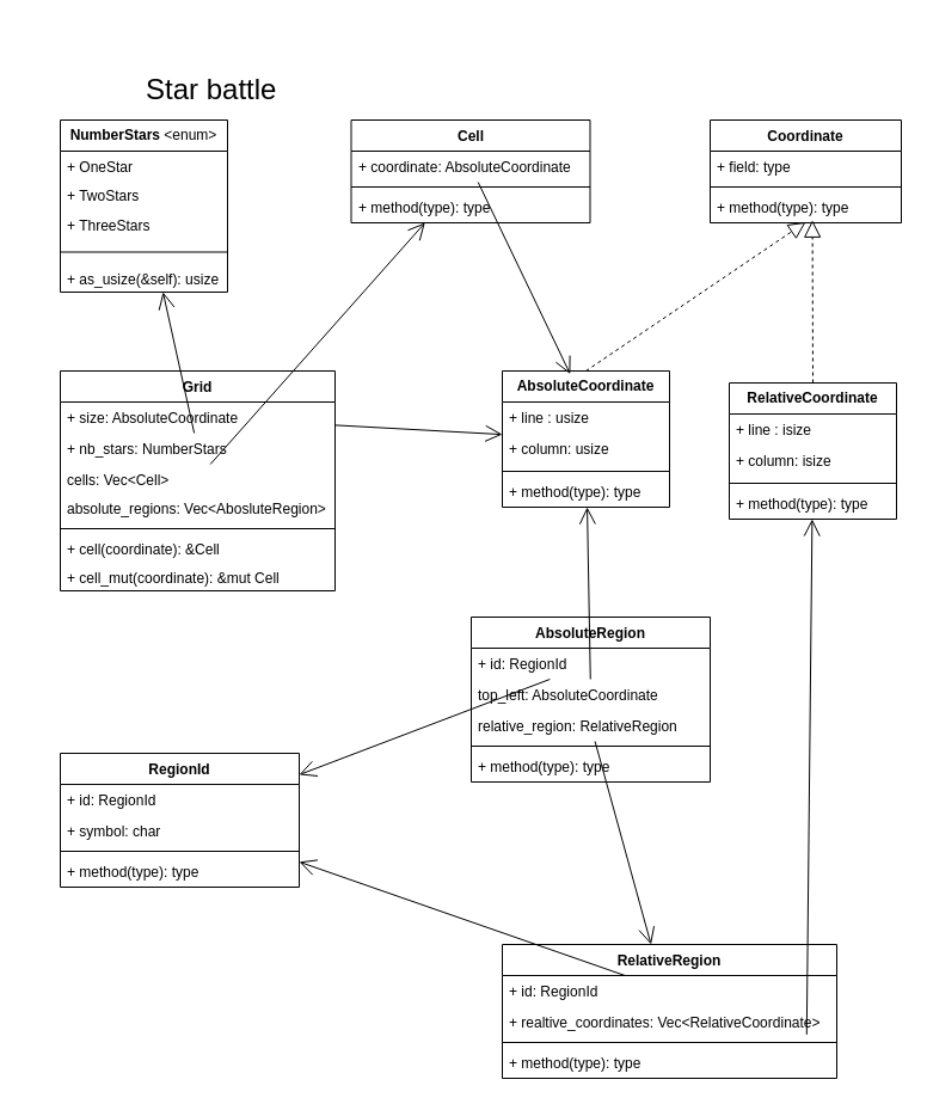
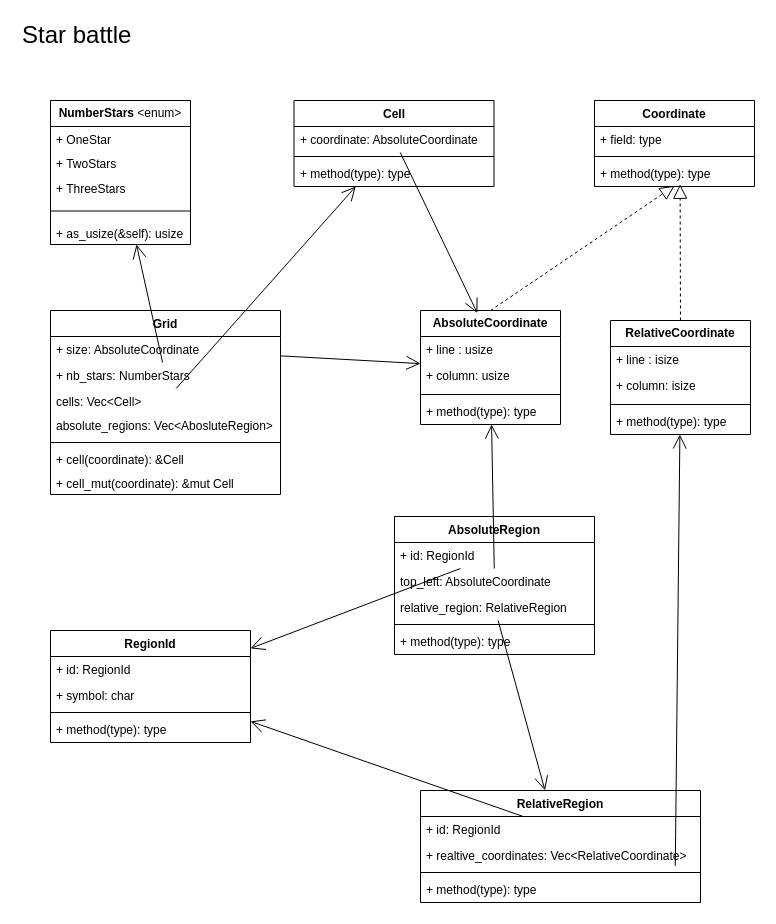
  <mxCell id="0" />
  <mxCell id="1" parent="0" />
- <mxCell id="2" value="&lt;font style=&quot;font-size: 24px;&quot;&gt;Star battle&lt;/font&gt;" style="text;html=1;align=left;verticalAlign=middle;whiteSpace=wrap;rounded=0;" parent="1" vertex="1"><mxGeometry x="120" y="60" width="120" height="30" as="geometry" /></mxCell>
+ <mxCell id="2" value="&lt;font style=&quot;font-size: 24px;&quot;&gt;Star battle&lt;/font&gt;" style="text;html=1;align=left;verticalAlign=middle;whiteSpace=wrap;rounded=0;" parent="1" vertex="1"><mxGeometry x="20" y="20" width="120" height="30" as="geometry" /></mxCell>
  <mxCell id="3" value="&lt;b&gt;AbsoluteCoordinate&lt;/b&gt;" style="swimlane;fontStyle=0;childLayout=stackLayout;horizontal=1;startSize=26;fillColor=none;horizontalStack=0;resizeParent=1;resizeParentMax=0;resizeLast=0;collapsible=1;marginBottom=0;whiteSpace=wrap;html=1;" vertex="1" parent="1"><mxGeometry x="420" y="310" width="140" height="114" as="geometry" /></mxCell>
  <mxCell id="4" value="+ line : usize" style="text;strokeColor=none;fillColor=none;align=left;verticalAlign=top;spacingLeft=4;spacingRight=4;overflow=hidden;rotatable=0;points=[[0,0.5],[1,0.5]];portConstraint=eastwest;whiteSpace=wrap;html=1;" vertex="1" parent="3"><mxGeometry y="26" width="140" height="26" as="geometry" /></mxCell>
  <mxCell id="5" value="+ column: usize" style="text;strokeColor=none;fillColor=none;align=left;verticalAlign=top;spacingLeft=4;spacingRight=4;overflow=hidden;rotatable=0;points=[[0,0.5],[1,0.5]];portConstraint=eastwest;whiteSpace=wrap;html=1;" vertex="1" parent="3"><mxGeometry y="52" width="140" height="28" as="geometry" /></mxCell>
  <mxCell id="6" value="" style="line;strokeWidth=1;fillColor=none;align=left;verticalAlign=middle;spacingTop=-1;spacingLeft=3;spacingRight=3;rotatable=0;labelPosition=right;points=[];portConstraint=eastwest;strokeColor=inherit;" vertex="1" parent="3"><mxGeometry y="80" width="140" height="8" as="geometry" /></mxCell>
  <mxCell id="7" value="+ method(type): type" style="text;strokeColor=none;fillColor=none;align=left;verticalAlign=top;spacingLeft=4;spacingRight=4;overflow=hidden;rotatable=0;points=[[0,0.5],[1,0.5]];portConstraint=eastwest;whiteSpace=wrap;html=1;" vertex="1" parent="3"><mxGeometry y="88" width="140" height="26" as="geometry" /></mxCell>
  <mxCell id="8" value="Coordinate" style="swimlane;fontStyle=1;align=center;verticalAlign=top;childLayout=stackLayout;horizontal=1;startSize=26;horizontalStack=0;resizeParent=1;resizeParentMax=0;resizeLast=0;collapsible=1;marginBottom=0;whiteSpace=wrap;html=1;" vertex="1" parent="1"><mxGeometry x="594" y="100" width="160" height="86" as="geometry" /></mxCell>
  <mxCell id="9" value="+ field: type" style="text;strokeColor=none;fillColor=none;align=left;verticalAlign=top;spacingLeft=4;spacingRight=4;overflow=hidden;rotatable=0;points=[[0,0.5],[1,0.5]];portConstraint=eastwest;whiteSpace=wrap;html=1;" vertex="1" parent="8"><mxGeometry y="26" width="160" height="26" as="geometry" /></mxCell>
  <mxCell id="10" value="" style="line;strokeWidth=1;fillColor=none;align=left;verticalAlign=middle;spacingTop=-1;spacingLeft=3;spacingRight=3;rotatable=0;labelPosition=right;points=[];portConstraint=eastwest;strokeColor=inherit;" vertex="1" parent="8"><mxGeometry y="52" width="160" height="8" as="geometry" /></mxCell>
  <mxCell id="11" value="+ method(type): type" style="text;strokeColor=none;fillColor=none;align=left;verticalAlign=top;spacingLeft=4;spacingRight=4;overflow=hidden;rotatable=0;points=[[0,0.5],[1,0.5]];portConstraint=eastwest;whiteSpace=wrap;html=1;" vertex="1" parent="8"><mxGeometry y="60" width="160" height="26" as="geometry" /></mxCell>
  <mxCell id="12" value="" style="endArrow=block;dashed=1;endFill=0;endSize=12;html=1;rounded=0;entryX=0.5;entryY=0.977;entryDx=0;entryDy=0;entryPerimeter=0;exitX=0.5;exitY=0;exitDx=0;exitDy=0;" edge="1" parent="1" source="3" target="11"><mxGeometry width="160" relative="1" as="geometry"><mxPoint x="310" y="310" as="sourcePoint" /><mxPoint x="470" y="310" as="targetPoint" /></mxGeometry></mxCell>
  <mxCell id="13" value="" style="endArrow=block;dashed=1;endFill=0;endSize=12;html=1;rounded=0;exitX=0.5;exitY=0;exitDx=0;exitDy=0;entryX=0.535;entryY=0.915;entryDx=0;entryDy=0;entryPerimeter=0;" edge="1" parent="1" source="14" target="11"><mxGeometry width="160" relative="1" as="geometry"><mxPoint x="650" y="254" as="sourcePoint" /><mxPoint x="560" y="190" as="targetPoint" /></mxGeometry></mxCell>
  <mxCell id="14" value="&lt;b&gt;RelativeCoordinate&lt;/b&gt;" style="swimlane;fontStyle=0;childLayout=stackLayout;horizontal=1;startSize=26;fillColor=none;horizontalStack=0;resizeParent=1;resizeParentMax=0;resizeLast=0;collapsible=1;marginBottom=0;whiteSpace=wrap;html=1;" vertex="1" parent="1"><mxGeometry x="610" y="320" width="140" height="114" as="geometry" /></mxCell>
  <mxCell id="15" value="+ line : isize" style="text;strokeColor=none;fillColor=none;align=left;verticalAlign=top;spacingLeft=4;spacingRight=4;overflow=hidden;rotatable=0;points=[[0,0.5],[1,0.5]];portConstraint=eastwest;whiteSpace=wrap;html=1;" vertex="1" parent="14"><mxGeometry y="26" width="140" height="26" as="geometry" /></mxCell>
  <mxCell id="16" value="+ column: isize" style="text;strokeColor=none;fillColor=none;align=left;verticalAlign=top;spacingLeft=4;spacingRight=4;overflow=hidden;rotatable=0;points=[[0,0.5],[1,0.5]];portConstraint=eastwest;whiteSpace=wrap;html=1;" vertex="1" parent="14"><mxGeometry y="52" width="140" height="28" as="geometry" /></mxCell>
  <mxCell id="17" value="" style="line;strokeWidth=1;fillColor=none;align=left;verticalAlign=middle;spacingTop=-1;spacingLeft=3;spacingRight=3;rotatable=0;labelPosition=right;points=[];portConstraint=eastwest;strokeColor=inherit;" vertex="1" parent="14"><mxGeometry y="80" width="140" height="8" as="geometry" /></mxCell>
  <mxCell id="18" value="+ method(type): type" style="text;strokeColor=none;fillColor=none;align=left;verticalAlign=top;spacingLeft=4;spacingRight=4;overflow=hidden;rotatable=0;points=[[0,0.5],[1,0.5]];portConstraint=eastwest;whiteSpace=wrap;html=1;" vertex="1" parent="14"><mxGeometry y="88" width="140" height="26" as="geometry" /></mxCell>
  <mxCell id="19" value="Grid" style="swimlane;fontStyle=1;align=center;verticalAlign=top;childLayout=stackLayout;horizontal=1;startSize=26;horizontalStack=0;resizeParent=1;resizeParentMax=0;resizeLast=0;collapsible=1;marginBottom=0;whiteSpace=wrap;html=1;" vertex="1" parent="1"><mxGeometry x="50" y="310" width="230" height="184" as="geometry" /></mxCell>
  <mxCell id="20" value="+ size: AbsoluteCoordinate" style="text;strokeColor=none;fillColor=none;align=left;verticalAlign=top;spacingLeft=4;spacingRight=4;overflow=hidden;rotatable=0;points=[[0,0.5],[1,0.5]];portConstraint=eastwest;whiteSpace=wrap;html=1;" vertex="1" parent="19"><mxGeometry y="26" width="230" height="26" as="geometry" /></mxCell>
  <mxCell id="21" value="+ nb_stars: NumberStars" style="text;strokeColor=none;fillColor=none;align=left;verticalAlign=top;spacingLeft=4;spacingRight=4;overflow=hidden;rotatable=0;points=[[0,0.5],[1,0.5]];portConstraint=eastwest;whiteSpace=wrap;html=1;" vertex="1" parent="19"><mxGeometry y="52" width="230" height="26" as="geometry" /></mxCell>
  <mxCell id="22" value="cells: Vec&amp;lt;Cell&amp;gt;" style="text;strokeColor=none;fillColor=none;align=left;verticalAlign=top;spacingLeft=4;spacingRight=4;overflow=hidden;rotatable=0;points=[[0,0.5],[1,0.5]];portConstraint=eastwest;whiteSpace=wrap;html=1;" vertex="1" parent="19"><mxGeometry y="78" width="230" height="24" as="geometry" /></mxCell>
  <mxCell id="23" value="absolute_regions: Vec&amp;lt;AbosluteRegion&amp;gt;" style="text;strokeColor=none;fillColor=none;align=left;verticalAlign=top;spacingLeft=4;spacingRight=4;overflow=hidden;rotatable=0;points=[[0,0.5],[1,0.5]];portConstraint=eastwest;whiteSpace=wrap;html=1;" vertex="1" parent="19"><mxGeometry y="102" width="230" height="26" as="geometry" /></mxCell>
  <mxCell id="24" value="" style="line;strokeWidth=1;fillColor=none;align=left;verticalAlign=middle;spacingTop=-1;spacingLeft=3;spacingRight=3;rotatable=0;labelPosition=right;points=[];portConstraint=eastwest;strokeColor=inherit;" vertex="1" parent="19"><mxGeometry y="128" width="230" height="8" as="geometry" /></mxCell>
  <mxCell id="25" value="+ cell(coordinate): &amp;amp;Cell" style="text;strokeColor=none;fillColor=none;align=left;verticalAlign=top;spacingLeft=4;spacingRight=4;overflow=hidden;rotatable=0;points=[[0,0.5],[1,0.5]];portConstraint=eastwest;whiteSpace=wrap;html=1;" vertex="1" parent="19"><mxGeometry y="136" width="230" height="24" as="geometry" /></mxCell>
  <mxCell id="26" value="+ cell_mut(coordinate): &amp;amp;mut Cell" style="text;strokeColor=none;fillColor=none;align=left;verticalAlign=top;spacingLeft=4;spacingRight=4;overflow=hidden;rotatable=0;points=[[0,0.5],[1,0.5]];portConstraint=eastwest;whiteSpace=wrap;html=1;" vertex="1" parent="19"><mxGeometry y="160" width="230" height="24" as="geometry" /></mxCell>
  <mxCell id="27" value="" style="endArrow=open;endFill=1;endSize=12;html=1;rounded=0;" edge="1" parent="1" source="20" target="3"><mxGeometry width="160" relative="1" as="geometry"><mxPoint x="310" y="310" as="sourcePoint" /><mxPoint x="470" y="310" as="targetPoint" /></mxGeometry></mxCell>
  <mxCell id="28" value="Cell" style="swimlane;fontStyle=1;align=center;verticalAlign=top;childLayout=stackLayout;horizontal=1;startSize=26;horizontalStack=0;resizeParent=1;resizeParentMax=0;resizeLast=0;collapsible=1;marginBottom=0;whiteSpace=wrap;html=1;" vertex="1" parent="1"><mxGeometry x="293.5" y="100" width="200" height="86" as="geometry" /></mxCell>
  <mxCell id="29" value="+ coordinate: AbsoluteCoordinate" style="text;strokeColor=none;fillColor=none;align=left;verticalAlign=top;spacingLeft=4;spacingRight=4;overflow=hidden;rotatable=0;points=[[0,0.5],[1,0.5]];portConstraint=eastwest;whiteSpace=wrap;html=1;" vertex="1" parent="28"><mxGeometry y="26" width="200" height="26" as="geometry" /></mxCell>
  <mxCell id="30" value="" style="line;strokeWidth=1;fillColor=none;align=left;verticalAlign=middle;spacingTop=-1;spacingLeft=3;spacingRight=3;rotatable=0;labelPosition=right;points=[];portConstraint=eastwest;strokeColor=inherit;" vertex="1" parent="28"><mxGeometry y="52" width="200" height="8" as="geometry" /></mxCell>
  <mxCell id="31" value="+ method(type): type" style="text;strokeColor=none;fillColor=none;align=left;verticalAlign=top;spacingLeft=4;spacingRight=4;overflow=hidden;rotatable=0;points=[[0,0.5],[1,0.5]];portConstraint=eastwest;whiteSpace=wrap;html=1;" vertex="1" parent="28"><mxGeometry y="60" width="200" height="26" as="geometry" /></mxCell>
  <mxCell id="32" value="" style="endArrow=open;endFill=1;endSize=12;html=1;rounded=0;" edge="1" parent="1" source="22" target="28"><mxGeometry width="160" relative="1" as="geometry"><mxPoint x="310" y="310" as="sourcePoint" /><mxPoint x="470" y="310" as="targetPoint" /></mxGeometry></mxCell>
  <mxCell id="33" value="AbsoluteRegion" style="swimlane;fontStyle=1;align=center;verticalAlign=top;childLayout=stackLayout;horizontal=1;startSize=26;horizontalStack=0;resizeParent=1;resizeParentMax=0;resizeLast=0;collapsible=1;marginBottom=0;whiteSpace=wrap;html=1;" vertex="1" parent="1"><mxGeometry x="394" y="516" width="200" height="138" as="geometry" /></mxCell>
  <mxCell id="34" value="+ id: RegionId" style="text;strokeColor=none;fillColor=none;align=left;verticalAlign=top;spacingLeft=4;spacingRight=4;overflow=hidden;rotatable=0;points=[[0,0.5],[1,0.5]];portConstraint=eastwest;whiteSpace=wrap;html=1;" vertex="1" parent="33"><mxGeometry y="26" width="200" height="26" as="geometry" /></mxCell>
  <mxCell id="35" value="top_left: AbsoluteCoordinate" style="text;strokeColor=none;fillColor=none;align=left;verticalAlign=top;spacingLeft=4;spacingRight=4;overflow=hidden;rotatable=0;points=[[0,0.5],[1,0.5]];portConstraint=eastwest;whiteSpace=wrap;html=1;" vertex="1" parent="33"><mxGeometry y="52" width="200" height="26" as="geometry" /></mxCell>
  <mxCell id="36" value="relative_region: RelativeRegion" style="text;strokeColor=none;fillColor=none;align=left;verticalAlign=top;spacingLeft=4;spacingRight=4;overflow=hidden;rotatable=0;points=[[0,0.5],[1,0.5]];portConstraint=eastwest;whiteSpace=wrap;html=1;" vertex="1" parent="33"><mxGeometry y="78" width="200" height="26" as="geometry" /></mxCell>
  <mxCell id="37" value="" style="line;strokeWidth=1;fillColor=none;align=left;verticalAlign=middle;spacingTop=-1;spacingLeft=3;spacingRight=3;rotatable=0;labelPosition=right;points=[];portConstraint=eastwest;strokeColor=inherit;" vertex="1" parent="33"><mxGeometry y="104" width="200" height="8" as="geometry" /></mxCell>
  <mxCell id="38" value="+ method(type): type" style="text;strokeColor=none;fillColor=none;align=left;verticalAlign=top;spacingLeft=4;spacingRight=4;overflow=hidden;rotatable=0;points=[[0,0.5],[1,0.5]];portConstraint=eastwest;whiteSpace=wrap;html=1;" vertex="1" parent="33"><mxGeometry y="112" width="200" height="26" as="geometry" /></mxCell>
  <mxCell id="39" value="RegionId" style="swimlane;fontStyle=1;align=center;verticalAlign=top;childLayout=stackLayout;horizontal=1;startSize=26;horizontalStack=0;resizeParent=1;resizeParentMax=0;resizeLast=0;collapsible=1;marginBottom=0;whiteSpace=wrap;html=1;" vertex="1" parent="1"><mxGeometry x="50" y="630" width="200" height="112" as="geometry" /></mxCell>
  <mxCell id="40" value="+ id: RegionId" style="text;strokeColor=none;fillColor=none;align=left;verticalAlign=top;spacingLeft=4;spacingRight=4;overflow=hidden;rotatable=0;points=[[0,0.5],[1,0.5]];portConstraint=eastwest;whiteSpace=wrap;html=1;" vertex="1" parent="39"><mxGeometry y="26" width="200" height="26" as="geometry" /></mxCell>
  <mxCell id="41" value="+ symbol: char" style="text;strokeColor=none;fillColor=none;align=left;verticalAlign=top;spacingLeft=4;spacingRight=4;overflow=hidden;rotatable=0;points=[[0,0.5],[1,0.5]];portConstraint=eastwest;whiteSpace=wrap;html=1;" vertex="1" parent="39"><mxGeometry y="52" width="200" height="26" as="geometry" /></mxCell>
  <mxCell id="42" value="" style="line;strokeWidth=1;fillColor=none;align=left;verticalAlign=middle;spacingTop=-1;spacingLeft=3;spacingRight=3;rotatable=0;labelPosition=right;points=[];portConstraint=eastwest;strokeColor=inherit;" vertex="1" parent="39"><mxGeometry y="78" width="200" height="8" as="geometry" /></mxCell>
  <mxCell id="43" value="+ method(type): type" style="text;strokeColor=none;fillColor=none;align=left;verticalAlign=top;spacingLeft=4;spacingRight=4;overflow=hidden;rotatable=0;points=[[0,0.5],[1,0.5]];portConstraint=eastwest;whiteSpace=wrap;html=1;" vertex="1" parent="39"><mxGeometry y="86" width="200" height="26" as="geometry" /></mxCell>
  <mxCell id="44" value="" style="endArrow=open;endFill=1;endSize=12;html=1;rounded=0;entryX=0.406;entryY=0.023;entryDx=0;entryDy=0;entryPerimeter=0;" edge="1" parent="1" source="29" target="3"><mxGeometry width="160" relative="1" as="geometry"><mxPoint x="310" y="310" as="sourcePoint" /><mxPoint x="470" y="310" as="targetPoint" /></mxGeometry></mxCell>
  <mxCell id="45" value="" style="endArrow=open;endFill=1;endSize=12;html=1;rounded=0;" edge="1" parent="1" source="34" target="39"><mxGeometry width="160" relative="1" as="geometry"><mxPoint x="310" y="310" as="sourcePoint" /><mxPoint x="470" y="310" as="targetPoint" /></mxGeometry></mxCell>
  <mxCell id="46" value="RelativeRegion" style="swimlane;fontStyle=1;align=center;verticalAlign=top;childLayout=stackLayout;horizontal=1;startSize=26;horizontalStack=0;resizeParent=1;resizeParentMax=0;resizeLast=0;collapsible=1;marginBottom=0;whiteSpace=wrap;html=1;" vertex="1" parent="1"><mxGeometry x="420" y="790" width="280" height="112" as="geometry" /></mxCell>
  <mxCell id="47" value="+ id: RegionId" style="text;strokeColor=none;fillColor=none;align=left;verticalAlign=top;spacingLeft=4;spacingRight=4;overflow=hidden;rotatable=0;points=[[0,0.5],[1,0.5]];portConstraint=eastwest;whiteSpace=wrap;html=1;" vertex="1" parent="46"><mxGeometry y="26" width="280" height="26" as="geometry" /></mxCell>
  <mxCell id="48" value="+ realtive_coordinates: Vec&amp;lt;RelativeCoordinate&amp;gt;" style="text;strokeColor=none;fillColor=none;align=left;verticalAlign=top;spacingLeft=4;spacingRight=4;overflow=hidden;rotatable=0;points=[[0,0.5],[1,0.5]];portConstraint=eastwest;whiteSpace=wrap;html=1;" vertex="1" parent="46"><mxGeometry y="52" width="280" height="26" as="geometry" /></mxCell>
  <mxCell id="49" value="" style="line;strokeWidth=1;fillColor=none;align=left;verticalAlign=middle;spacingTop=-1;spacingLeft=3;spacingRight=3;rotatable=0;labelPosition=right;points=[];portConstraint=eastwest;strokeColor=inherit;" vertex="1" parent="46"><mxGeometry y="78" width="280" height="8" as="geometry" /></mxCell>
  <mxCell id="50" value="+ method(type): type" style="text;strokeColor=none;fillColor=none;align=left;verticalAlign=top;spacingLeft=4;spacingRight=4;overflow=hidden;rotatable=0;points=[[0,0.5],[1,0.5]];portConstraint=eastwest;whiteSpace=wrap;html=1;" vertex="1" parent="46"><mxGeometry y="86" width="280" height="26" as="geometry" /></mxCell>
  <mxCell id="51" value="" style="endArrow=open;endFill=1;endSize=12;html=1;rounded=0;" edge="1" parent="1" source="35" target="3"><mxGeometry width="160" relative="1" as="geometry"><mxPoint x="310" y="510" as="sourcePoint" /><mxPoint x="470" y="510" as="targetPoint" /></mxGeometry></mxCell>
  <mxCell id="52" value="" style="endArrow=open;endFill=1;endSize=12;html=1;rounded=0;" edge="1" parent="1" source="47" target="39"><mxGeometry width="160" relative="1" as="geometry"><mxPoint x="310" y="410" as="sourcePoint" /><mxPoint x="470" y="410" as="targetPoint" /></mxGeometry></mxCell>
  <mxCell id="53" value="" style="endArrow=open;endFill=1;endSize=12;html=1;rounded=0;" edge="1" parent="1" source="36" target="46"><mxGeometry width="160" relative="1" as="geometry"><mxPoint x="310" y="410" as="sourcePoint" /><mxPoint x="470" y="410" as="targetPoint" /></mxGeometry></mxCell>
  <mxCell id="54" value="" style="endArrow=open;endFill=1;endSize=12;html=1;rounded=0;exitX=0.91;exitY=0.9;exitDx=0;exitDy=0;exitPerimeter=0;" edge="1" parent="1" source="48" target="14"><mxGeometry width="160" relative="1" as="geometry"><mxPoint x="310" y="410" as="sourcePoint" /><mxPoint x="470" y="410" as="targetPoint" /></mxGeometry></mxCell>
  <mxCell id="55" value="&lt;b&gt;NumberStars &lt;/b&gt;&amp;lt;enum&amp;gt;" style="swimlane;fontStyle=0;childLayout=stackLayout;horizontal=1;startSize=26;fillColor=none;horizontalStack=0;resizeParent=1;resizeParentMax=0;resizeLast=0;collapsible=1;marginBottom=0;whiteSpace=wrap;html=1;" vertex="1" parent="1"><mxGeometry x="50" y="100" width="140" height="144" as="geometry"><mxRectangle x="180" y="40" width="160" height="30" as="alternateBounds" /></mxGeometry></mxCell>
  <mxCell id="56" value="+ OneStar" style="text;strokeColor=none;fillColor=none;align=left;verticalAlign=top;spacingLeft=4;spacingRight=4;overflow=hidden;rotatable=0;points=[[0,0.5],[1,0.5]];portConstraint=eastwest;whiteSpace=wrap;html=1;" vertex="1" parent="55"><mxGeometry y="26" width="140" height="24" as="geometry" /></mxCell>
  <mxCell id="57" value="+ TwoStars" style="text;strokeColor=none;fillColor=none;align=left;verticalAlign=top;spacingLeft=4;spacingRight=4;overflow=hidden;rotatable=0;points=[[0,0.5],[1,0.5]];portConstraint=eastwest;whiteSpace=wrap;html=1;" vertex="1" parent="55"><mxGeometry y="50" width="140" height="25" as="geometry" /></mxCell>
  <mxCell id="58" value="+ ThreeStars" style="text;strokeColor=none;fillColor=none;align=left;verticalAlign=top;spacingLeft=4;spacingRight=4;overflow=hidden;rotatable=0;points=[[0,0.5],[1,0.5]];portConstraint=eastwest;whiteSpace=wrap;html=1;" vertex="1" parent="55"><mxGeometry y="75" width="140" height="26" as="geometry" /></mxCell>
  <mxCell id="59" value="" style="line;strokeWidth=1;fillColor=none;align=left;verticalAlign=middle;spacingTop=-1;spacingLeft=3;spacingRight=3;rotatable=0;labelPosition=right;points=[];portConstraint=eastwest;strokeColor=inherit;" vertex="1" parent="55"><mxGeometry y="101" width="140" height="19" as="geometry" /></mxCell>
  <mxCell id="60" value="+ as_usize(&amp;amp;self): usize" style="text;strokeColor=none;fillColor=none;align=left;verticalAlign=top;spacingLeft=4;spacingRight=4;overflow=hidden;rotatable=0;points=[[0,0.5],[1,0.5]];portConstraint=eastwest;whiteSpace=wrap;html=1;" vertex="1" parent="55"><mxGeometry y="120" width="140" height="24" as="geometry" /></mxCell>
  <mxCell id="61" value="" style="endArrow=open;endFill=1;endSize=12;html=1;rounded=0;" edge="1" parent="1" source="21" target="55"><mxGeometry width="160" relative="1" as="geometry"><mxPoint x="310" y="310" as="sourcePoint" /><mxPoint x="470" y="310" as="targetPoint" /></mxGeometry></mxCell>
